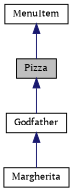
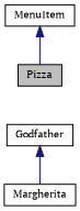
  digraph {
    fontname="PT Serif"
    node [color=black fillcolor=white fontname="PT Serif" fontsize=10 shape=record style=filled]
    edge [color=midnightblue dir=back fontname="PT Serif" fontsize=10 labelfontname=Helvetica labelfontsize=10 style=solid]
    n1 [fillcolor=grey75 fontcolor=black height=0.2 label=Pizza width=0.4]
    n2 [height=0.2 label=Godfather width=0.4]
    n3 [height=0.2 label=Margherita width=0.4]
    n4 [height=0.2 label=MenuItem width=0.4]
-   n1 -> n2
    n2 -> n3
    n4 -> n1
  }
